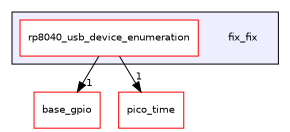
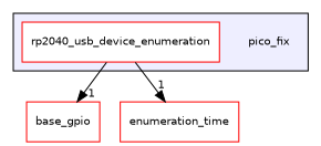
  digraph {
    compound=true
    node [fontname=Helvetica fontsize=10 shape=box color=red fillcolor=white style=filled]
    edge [headlabel=1 labeldistance=1.5 labelfontname=Helvetica labelfontsize=10]
-   n1 [label=fix_fix shape=plaintext color="" fillcolor="" style=""]
-   n2 [label=rp8040_usb_device_enumeration]
+   n1 [label=pico_fix shape=plaintext color="" fillcolor="" style=""]
+   n2 [label=rp2040_usb_device_enumeration]
    n3 [label=base_gpio]
-   n4 [label=pico_time]
+   n4 [label=enumeration_time]
    subgraph cluster_1 {
      bgcolor="#eeeeff"
      pencolor=black
      n1
      n2
    }
    n2 -> n3
    n2 -> n4
  }
